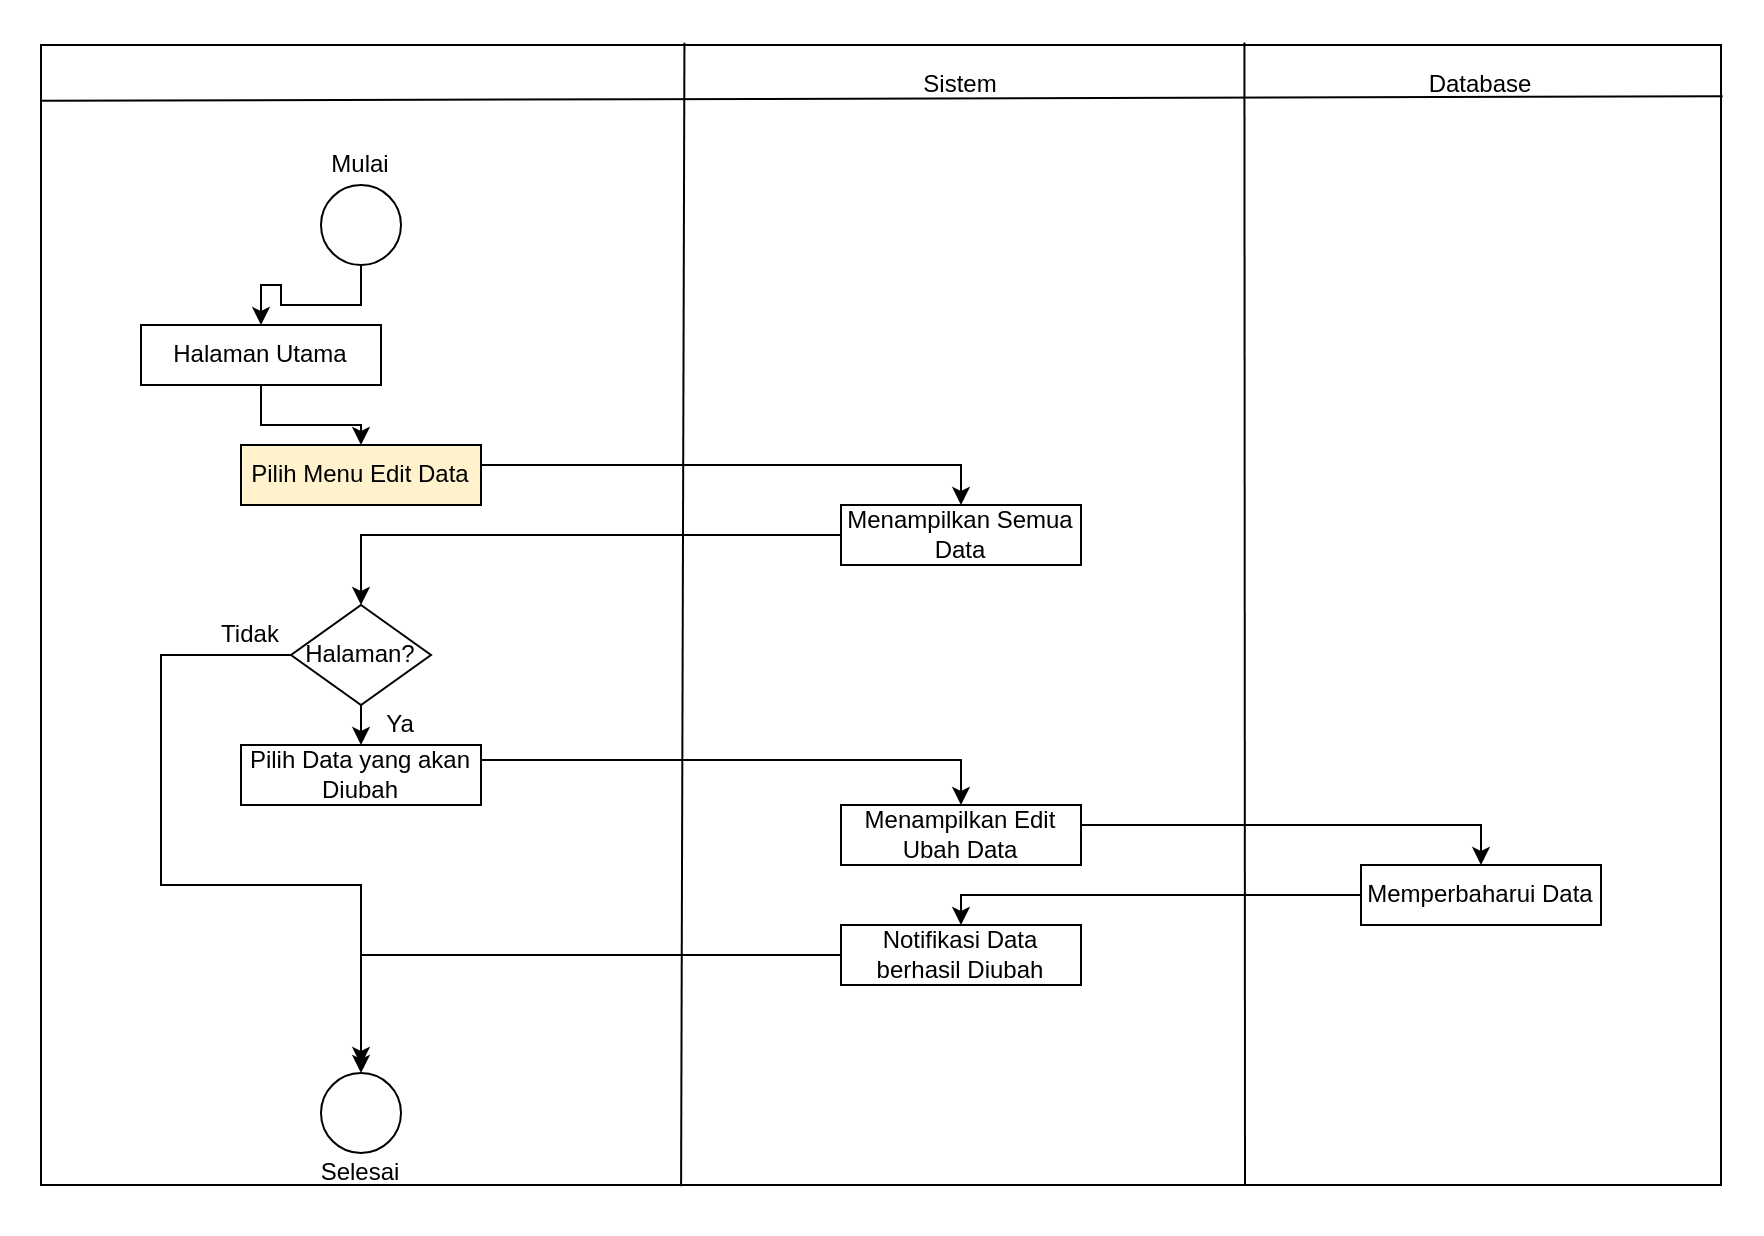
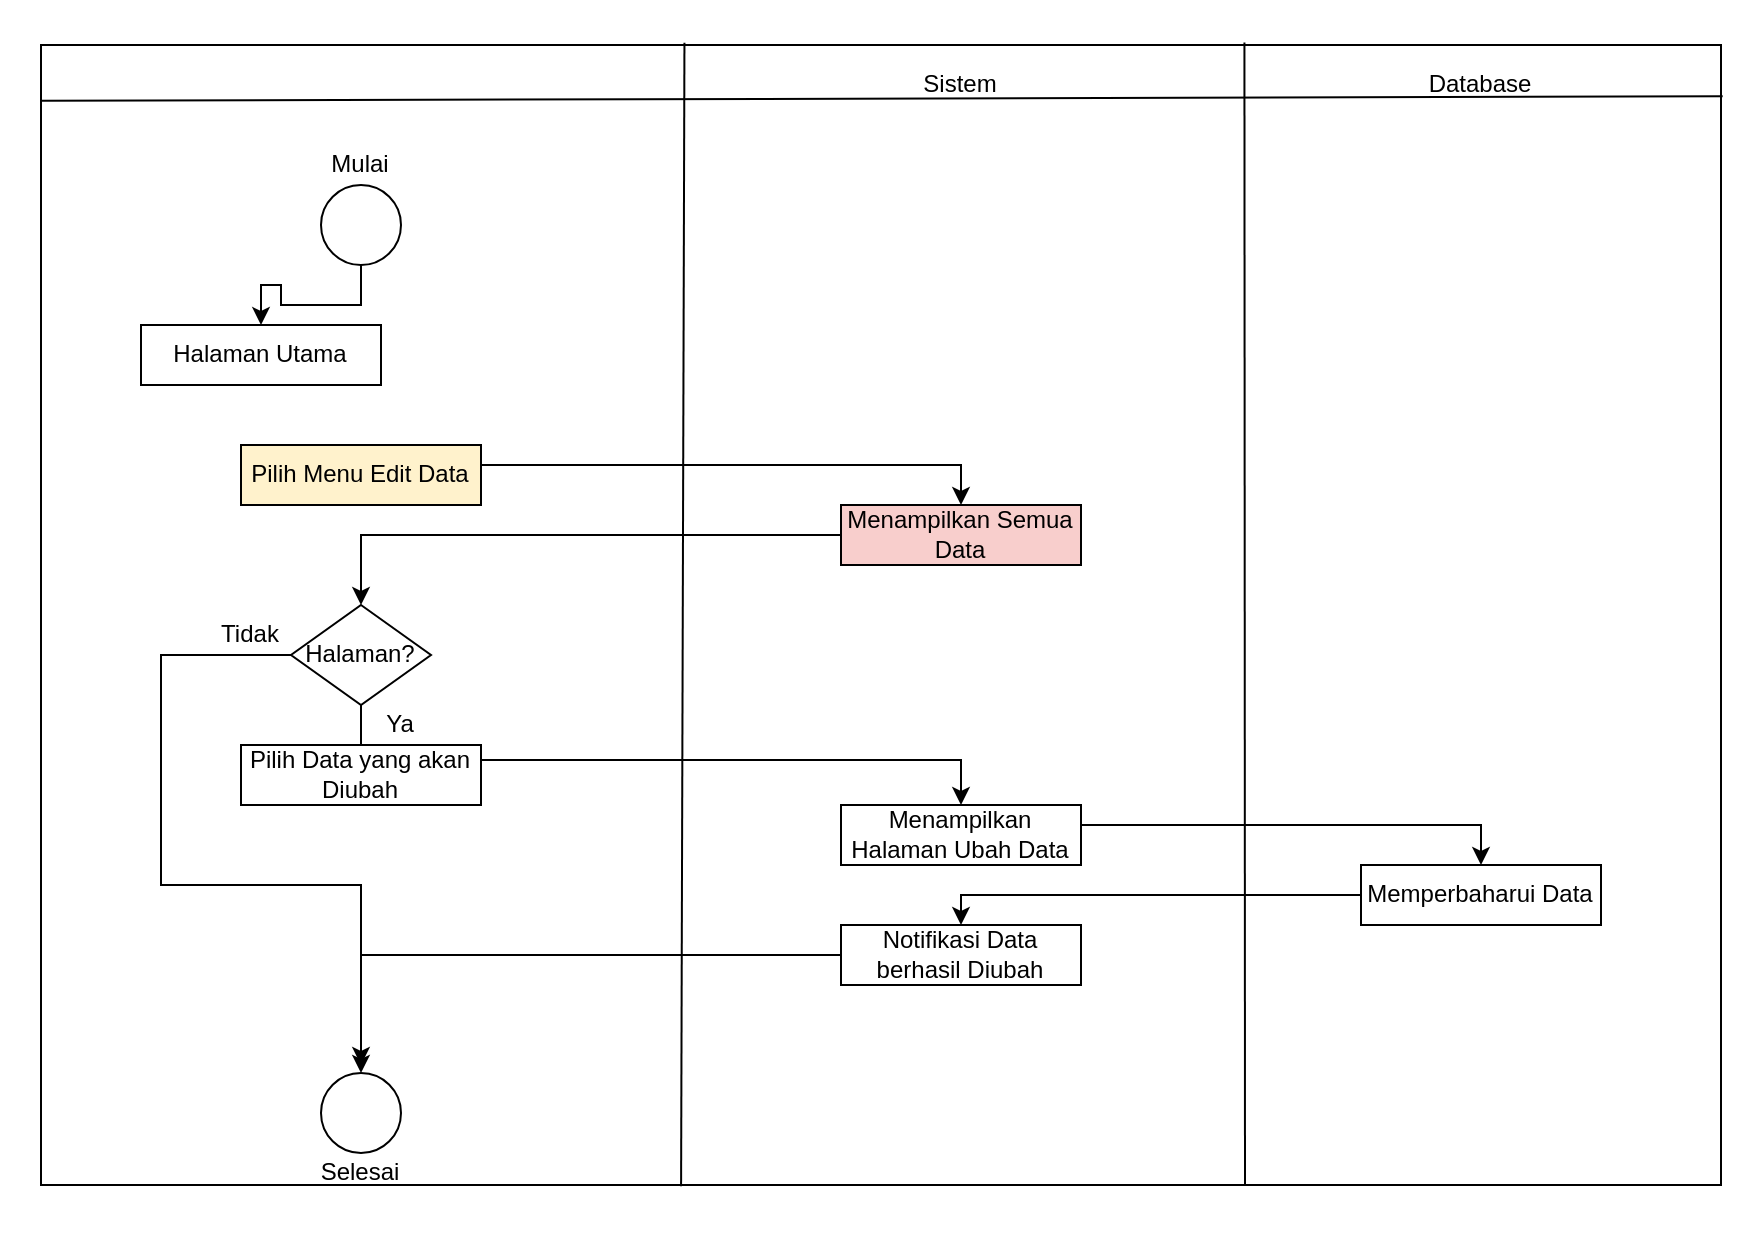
  <mxCell id="0" />
  <mxCell id="1" parent="0" />
  <mxCell id="2" value="" style="rounded=0;whiteSpace=wrap;html=1;" vertex="1" parent="1"><mxGeometry x="20" y="22" width="840" height="570" as="geometry" /></mxCell>
  <mxCell id="3" value="" style="endArrow=none;html=1;exitX=0;exitY=0.049;exitDx=0;exitDy=0;exitPerimeter=0;entryX=1.001;entryY=0.045;entryDx=0;entryDy=0;entryPerimeter=0;" edge="1" parent="1" source="2" target="2"><mxGeometry width="50" height="50" relative="1" as="geometry"><mxPoint x="410" y="112" as="sourcePoint" /><mxPoint x="460" y="62" as="targetPoint" /></mxGeometry></mxCell>
  <mxCell id="4" value="" style="endArrow=none;html=1;entryX=0.383;entryY=-0.002;entryDx=0;entryDy=0;entryPerimeter=0;exitX=0.381;exitY=1.001;exitDx=0;exitDy=0;exitPerimeter=0;" edge="1" parent="1" source="2" target="2"><mxGeometry width="50" height="50" relative="1" as="geometry"><mxPoint x="230" y="172" as="sourcePoint" /><mxPoint x="280" y="122" as="targetPoint" /></mxGeometry></mxCell>
  <mxCell id="5" value="" style="endArrow=none;html=1;entryX=0.383;entryY=-0.002;entryDx=0;entryDy=0;entryPerimeter=0;" edge="1" parent="1"><mxGeometry width="50" height="50" relative="1" as="geometry"><mxPoint x="622" y="592" as="sourcePoint" /><mxPoint x="621.72" y="20.78" as="targetPoint" /></mxGeometry></mxCell>
  <mxCell id="6" value="Sistem" style="text;html=1;strokeColor=none;fillColor=none;align=center;verticalAlign=middle;whiteSpace=wrap;rounded=0;" vertex="1" parent="1"><mxGeometry x="340" y="22" width="280" height="40" as="geometry" /></mxCell>
  <mxCell id="7" value="Database" style="text;html=1;strokeColor=none;fillColor=none;align=center;verticalAlign=middle;whiteSpace=wrap;rounded=0;" vertex="1" parent="1"><mxGeometry x="620" y="22" width="240" height="40" as="geometry" /></mxCell>
  <mxCell id="8" style="edgeStyle=orthogonalEdgeStyle;rounded=0;orthogonalLoop=1;jettySize=auto;html=1;exitX=0.5;exitY=1;exitDx=0;exitDy=0;entryX=0.5;entryY=0;entryDx=0;entryDy=0;" edge="1" parent="1" source="9" target="12"><mxGeometry relative="1" as="geometry" /></mxCell>
  <mxCell id="9" value="" style="ellipse;whiteSpace=wrap;html=1;aspect=fixed;" vertex="1" parent="1"><mxGeometry x="160" y="92" width="40" height="40" as="geometry" /></mxCell>
  <mxCell id="10" value="Mulai" style="text;html=1;strokeColor=none;fillColor=none;align=center;verticalAlign=middle;whiteSpace=wrap;rounded=0;" vertex="1" parent="1"><mxGeometry x="160" y="72" width="40" height="20" as="geometry" /></mxCell>
- <mxCell id="11" style="edgeStyle=orthogonalEdgeStyle;rounded=0;orthogonalLoop=1;jettySize=auto;html=1;exitX=0.5;exitY=1;exitDx=0;exitDy=0;entryX=0.5;entryY=0;entryDx=0;entryDy=0;" edge="1" parent="1" source="12" target="14"><mxGeometry relative="1" as="geometry" /></mxCell>
  <mxCell id="12" value="Halaman Utama" style="rounded=0;whiteSpace=wrap;html=1;" vertex="1" parent="1"><mxGeometry x="70" y="162" width="120" height="30" as="geometry" /></mxCell>
  <mxCell id="13" style="edgeStyle=orthogonalEdgeStyle;rounded=0;orthogonalLoop=1;jettySize=auto;html=1;exitX=1;exitY=0.5;exitDx=0;exitDy=0;entryX=0.5;entryY=0;entryDx=0;entryDy=0;" edge="1" parent="1" source="14" target="16"><mxGeometry relative="1" as="geometry"><Array as="points"><mxPoint x="240" y="232" /><mxPoint x="480" y="232" /></Array></mxGeometry></mxCell>
  <mxCell id="14" value="Pilih Menu Edit Data" style="rounded=0;whiteSpace=wrap;html=1;fillColor=#fff2cc;" vertex="1" parent="1"><mxGeometry x="120" y="222" width="120" height="30" as="geometry" /></mxCell>
  <mxCell id="15" style="edgeStyle=orthogonalEdgeStyle;rounded=0;orthogonalLoop=1;jettySize=auto;html=1;exitX=0;exitY=0.5;exitDx=0;exitDy=0;entryX=0.5;entryY=0;entryDx=0;entryDy=0;" edge="1" parent="1" source="16" target="19"><mxGeometry relative="1" as="geometry" /></mxCell>
- <mxCell id="16" value="Menampilkan Semua Data" style="rounded=0;whiteSpace=wrap;html=1;" vertex="1" parent="1"><mxGeometry x="420" y="252" width="120" height="30" as="geometry" /></mxCell>
- <mxCell id="17" style="edgeStyle=orthogonalEdgeStyle;rounded=0;orthogonalLoop=1;jettySize=auto;html=1;exitX=0.5;exitY=1;exitDx=0;exitDy=0;entryX=0.5;entryY=0;entryDx=0;entryDy=0;" edge="1" parent="1" source="19" target="21"><mxGeometry relative="1" as="geometry" /></mxCell>
+ <mxCell id="16" value="Menampilkan Semua Data" style="rounded=0;whiteSpace=wrap;html=1;fillColor=#f8cecc;" vertex="1" parent="1"><mxGeometry x="420" y="252" width="120" height="30" as="geometry" /></mxCell>
+ <mxCell id="17" style="edgeStyle=orthogonalEdgeStyle;rounded=0;orthogonalLoop=1;jettySize=auto;html=1;exitX=0.5;exitY=1;exitDx=0;exitDy=0;entryX=0.5;entryY=0;entryDx=0;entryDy=0;endArrow=none;" edge="1" parent="1" source="19" target="21"><mxGeometry relative="1" as="geometry" /></mxCell>
  <mxCell id="18" style="edgeStyle=orthogonalEdgeStyle;rounded=0;orthogonalLoop=1;jettySize=auto;html=1;exitX=0;exitY=0.5;exitDx=0;exitDy=0;" edge="1" parent="1" source="19"><mxGeometry relative="1" as="geometry"><mxPoint x="180" y="532" as="targetPoint" /><Array as="points"><mxPoint x="80" y="327" /><mxPoint x="80" y="442" /><mxPoint x="180" y="442" /></Array></mxGeometry></mxCell>
  <mxCell id="19" value="Halaman?" style="rhombus;whiteSpace=wrap;html=1;" vertex="1" parent="1"><mxGeometry x="145" y="302" width="70" height="50" as="geometry" /></mxCell>
  <mxCell id="20" style="edgeStyle=orthogonalEdgeStyle;rounded=0;orthogonalLoop=1;jettySize=auto;html=1;exitX=1;exitY=0.25;exitDx=0;exitDy=0;entryX=0.5;entryY=0;entryDx=0;entryDy=0;" edge="1" parent="1" source="21" target="23"><mxGeometry relative="1" as="geometry" /></mxCell>
  <mxCell id="21" value="Pilih Data yang akan Diubah" style="rounded=0;whiteSpace=wrap;html=1;" vertex="1" parent="1"><mxGeometry x="120" y="372" width="120" height="30" as="geometry" /></mxCell>
  <mxCell id="22" style="edgeStyle=orthogonalEdgeStyle;rounded=0;orthogonalLoop=1;jettySize=auto;html=1;exitX=1;exitY=0.5;exitDx=0;exitDy=0;entryX=0.5;entryY=0;entryDx=0;entryDy=0;" edge="1" parent="1" source="23" target="25"><mxGeometry relative="1" as="geometry"><Array as="points"><mxPoint x="540" y="412" /><mxPoint x="740" y="412" /></Array></mxGeometry></mxCell>
- <mxCell id="23" value="Menampilkan Edit Ubah Data" style="rounded=0;whiteSpace=wrap;html=1;" vertex="1" parent="1"><mxGeometry x="420" y="402" width="120" height="30" as="geometry" /></mxCell>
+ <mxCell id="23" value="Menampilkan Halaman Ubah Data" style="rounded=0;whiteSpace=wrap;html=1;" vertex="1" parent="1"><mxGeometry x="420" y="402" width="120" height="30" as="geometry" /></mxCell>
  <mxCell id="24" style="edgeStyle=orthogonalEdgeStyle;rounded=0;orthogonalLoop=1;jettySize=auto;html=1;exitX=0;exitY=0.5;exitDx=0;exitDy=0;entryX=0.5;entryY=0;entryDx=0;entryDy=0;" edge="1" parent="1" source="25" target="27"><mxGeometry relative="1" as="geometry"><Array as="points"><mxPoint x="480" y="447" /></Array></mxGeometry></mxCell>
  <mxCell id="25" value="Memperbaharui Data" style="rounded=0;whiteSpace=wrap;html=1;" vertex="1" parent="1"><mxGeometry x="680" y="432" width="120" height="30" as="geometry" /></mxCell>
  <mxCell id="26" style="edgeStyle=orthogonalEdgeStyle;rounded=0;orthogonalLoop=1;jettySize=auto;html=1;exitX=0;exitY=0.5;exitDx=0;exitDy=0;entryX=0.5;entryY=0;entryDx=0;entryDy=0;" edge="1" parent="1" source="27" target="28"><mxGeometry relative="1" as="geometry" /></mxCell>
  <mxCell id="27" value="Notifikasi Data berhasil Diubah" style="rounded=0;whiteSpace=wrap;html=1;" vertex="1" parent="1"><mxGeometry x="420" y="462" width="120" height="30" as="geometry" /></mxCell>
  <mxCell id="28" value="" style="ellipse;whiteSpace=wrap;html=1;aspect=fixed;" vertex="1" parent="1"><mxGeometry x="160" y="536" width="40" height="40" as="geometry" /></mxCell>
  <mxCell id="29" value="Ya" style="text;html=1;strokeColor=none;fillColor=none;align=center;verticalAlign=middle;whiteSpace=wrap;rounded=0;" vertex="1" parent="1"><mxGeometry x="180" y="352" width="40" height="20" as="geometry" /></mxCell>
  <mxCell id="30" value="Tidak" style="text;html=1;strokeColor=none;fillColor=none;align=center;verticalAlign=middle;whiteSpace=wrap;rounded=0;" vertex="1" parent="1"><mxGeometry x="105" y="307" width="40" height="20" as="geometry" /></mxCell>
  <mxCell id="31" value="Selesai" style="text;html=1;strokeColor=none;fillColor=none;align=center;verticalAlign=middle;whiteSpace=wrap;rounded=0;" vertex="1" parent="1"><mxGeometry x="160" y="576" width="40" height="20" as="geometry" /></mxCell>
